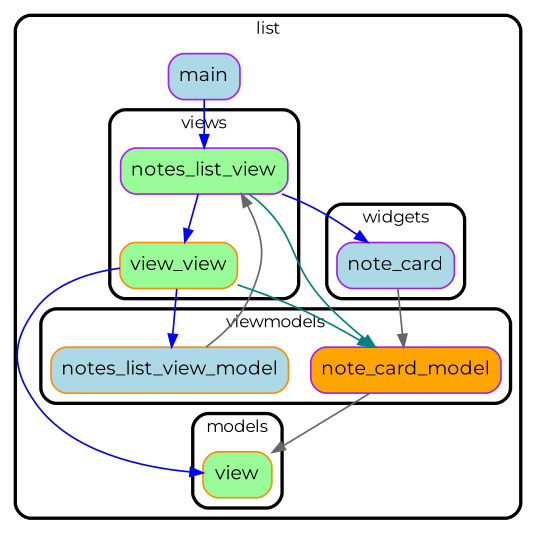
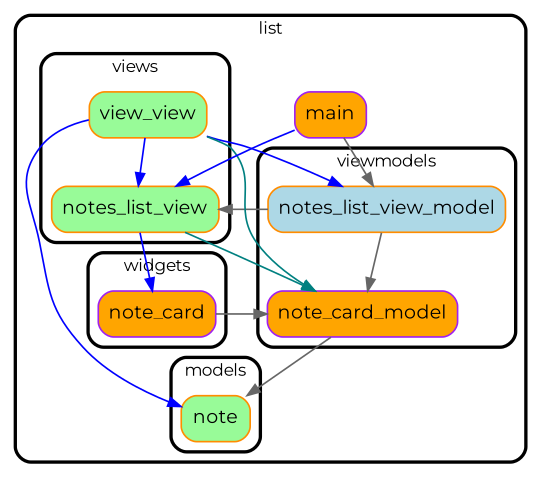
  digraph {
    fontname=Montserrat
    fontsize=13
    penwidth=2.6
    style=rounded
    node [color=darkorange fillcolor=palegreen fontname=Montserrat fontsize=15 penwidth=1.3 shape=rect style="filled,rounded"]
    edge [color=gray40 fontname=Montserrat penwidth=1.3]
-   n1 [label=view]
+   n1 [label=note]
    n2 [fillcolor=lightblue label=notes_list_view_model]
    n3 [color=purple fillcolor=orange label=note_card_model]
-   n4 [color=purple label=notes_list_view]
+   n4 [label=notes_list_view]
    n5 [label=view_view]
-   n6 [color=purple fillcolor=lightblue label=note_card]
-   n7 [color=purple fillcolor=lightblue label=main]
+   n6 [color=purple fillcolor=orange label=note_card]
+   n7 [color=purple fillcolor=orange label=main]
    subgraph cluster_1 {
      label=list
      n7
      subgraph cluster_2 {
        label=models
        n1
      }
      subgraph cluster_3 {
        label=viewmodels
        n2
        n3
      }
      subgraph cluster_4 {
        label=views
        n4
        n5
      }
      subgraph cluster_5 {
        label=widgets
        n6
      }
    }
+   n2 -> n3
    n2 -> n4
    n3 -> n1
    n4 -> n3 [color=teal]
-   n4 -> n5 [color=blue]
+   n5 -> n4 [color=blue]
    n4 -> n6 [color=blue]
    n5 -> n1 [color=blue]
    n5 -> n2 [color=blue]
    n5 -> n3 [color=teal]
    n6 -> n3
+   n7 -> n2
    n7 -> n4 [color=blue]
  }
